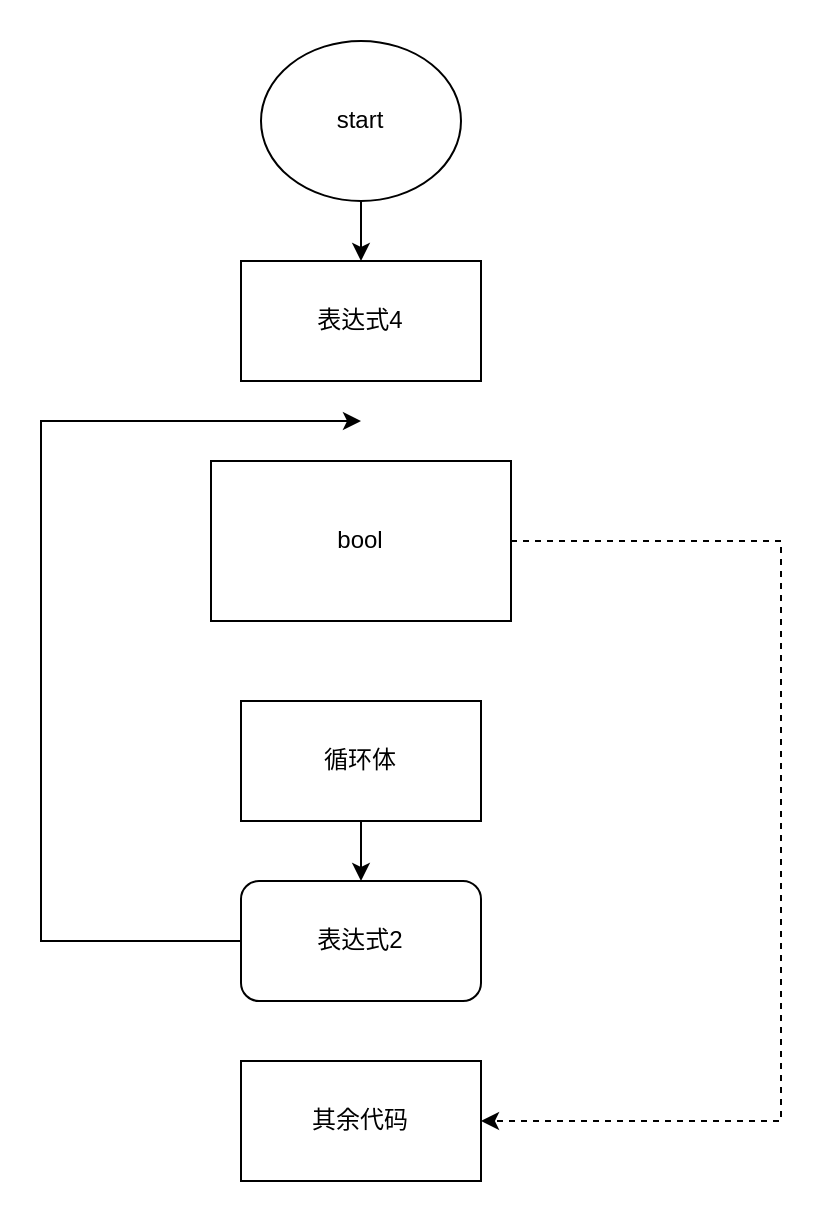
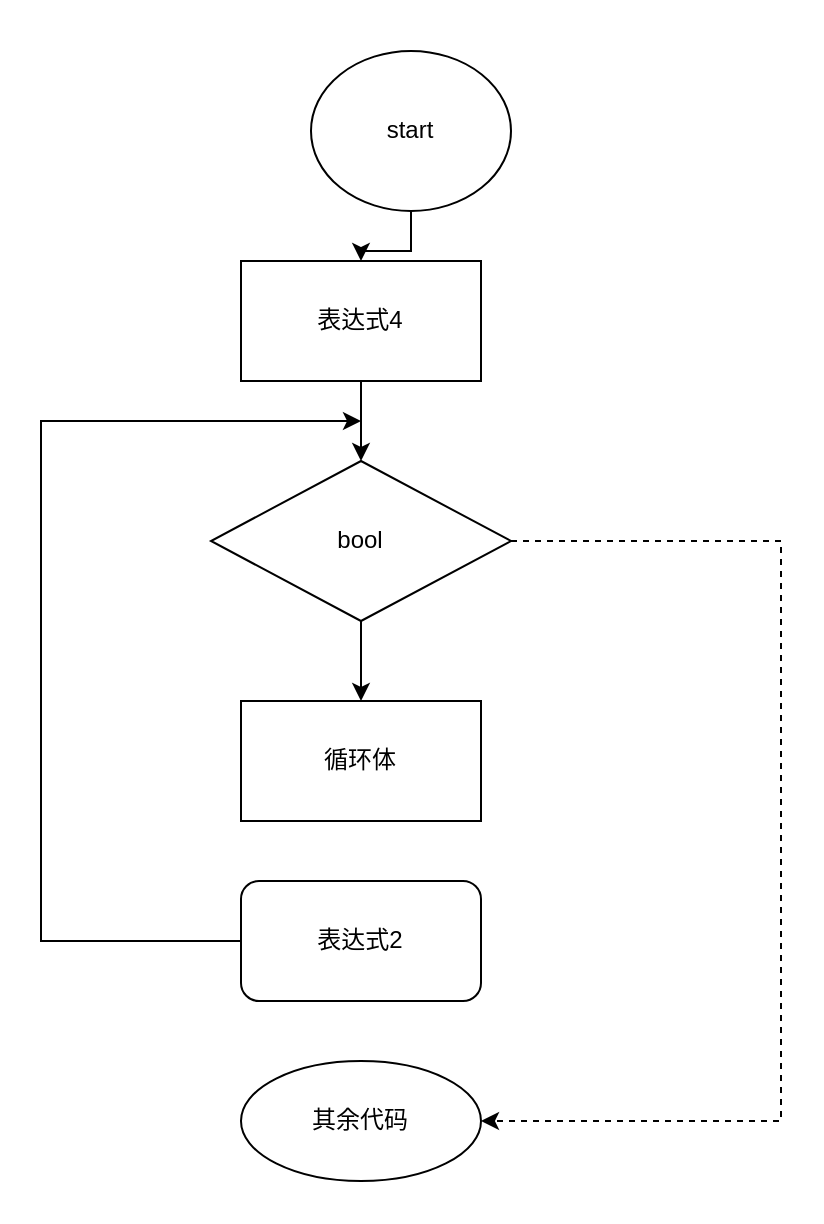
  <mxCell id="0" />
  <mxCell id="1" parent="0" />
  <mxCell id="2" value="" style="edgeStyle=orthogonalEdgeStyle;rounded=0;orthogonalLoop=1;jettySize=auto;html=1;" edge="1" parent="1" source="3" target="13"><mxGeometry relative="1" as="geometry" /></mxCell>
- <mxCell id="3" value="start" style="ellipse;whiteSpace=wrap;html=1;" vertex="1" parent="1"><mxGeometry x="130" width="100" height="80" as="geometry" y="20" /></mxCell>
+ <mxCell id="3" value="start" style="ellipse;whiteSpace=wrap;html=1;" vertex="1" parent="1"><mxGeometry x="155" y="25" width="100" height="80" as="geometry" /></mxCell>
+ <mxCell id="4" value="" style="edgeStyle=orthogonalEdgeStyle;rounded=0;orthogonalLoop=1;jettySize=auto;html=1;" edge="1" parent="1" source="6" target="8"><mxGeometry relative="1" as="geometry" /></mxCell>
  <mxCell id="5" style="edgeStyle=orthogonalEdgeStyle;rounded=0;orthogonalLoop=1;jettySize=auto;html=1;entryX=1;entryY=0.5;entryDx=0;entryDy=0;dashed=1;" edge="1" parent="1" source="6" target="9"><mxGeometry relative="1" as="geometry"><Array as="points"><mxPoint x="390" y="270" /><mxPoint x="390" y="560" /></Array></mxGeometry></mxCell>
- <mxCell id="6" value="bool" style="whiteSpace=wrap;html=1;rounded=0;" vertex="1" parent="1"><mxGeometry x="105" y="230" width="150" height="80" as="geometry" /></mxCell>
- <mxCell id="7" value="" style="edgeStyle=orthogonalEdgeStyle;rounded=0;orthogonalLoop=1;jettySize=auto;html=1;" edge="1" parent="1" source="8" target="11"><mxGeometry relative="1" as="geometry" /></mxCell>
+ <mxCell id="6" value="bool" style="rhombus;whiteSpace=wrap;html=1;" vertex="1" parent="1"><mxGeometry x="105" y="230" width="150" height="80" as="geometry" /></mxCell>
  <mxCell id="8" value="循环体" style="rounded=0;whiteSpace=wrap;html=1;" vertex="1" parent="1"><mxGeometry x="120" y="350" width="120" height="60" as="geometry" /></mxCell>
- <mxCell id="9" value="其余代码" style="rounded=0;whiteSpace=wrap;html=1;" vertex="1" parent="1"><mxGeometry x="120" y="530" width="120" height="60" as="geometry" /></mxCell>
+ <mxCell id="9" value="其余代码" style="ellipse;whiteSpace=wrap;html=1;" vertex="1" parent="1"><mxGeometry x="120" y="530" width="120" height="60" as="geometry" /></mxCell>
  <mxCell id="10" style="edgeStyle=orthogonalEdgeStyle;rounded=0;orthogonalLoop=1;jettySize=auto;html=1;" edge="1" parent="1" source="11"><mxGeometry relative="1" as="geometry"><mxPoint x="180" y="210" as="targetPoint" /><Array as="points"><mxPoint x="20" y="470" /><mxPoint x="20" y="210" /></Array></mxGeometry></mxCell>
  <mxCell id="11" value="表达式2" style="whiteSpace=wrap;html=1;rounded=1;" vertex="1" parent="1"><mxGeometry x="120" y="440" width="120" height="60" as="geometry" /></mxCell>
+ <mxCell id="12" value="" style="edgeStyle=orthogonalEdgeStyle;rounded=0;orthogonalLoop=1;jettySize=auto;html=1;" edge="1" parent="1" source="13" target="6"><mxGeometry relative="1" as="geometry" /></mxCell>
  <mxCell id="13" value="表达式4" style="rounded=0;whiteSpace=wrap;html=1;" vertex="1" parent="1"><mxGeometry x="120" y="130" width="120" height="60" as="geometry" /></mxCell>
